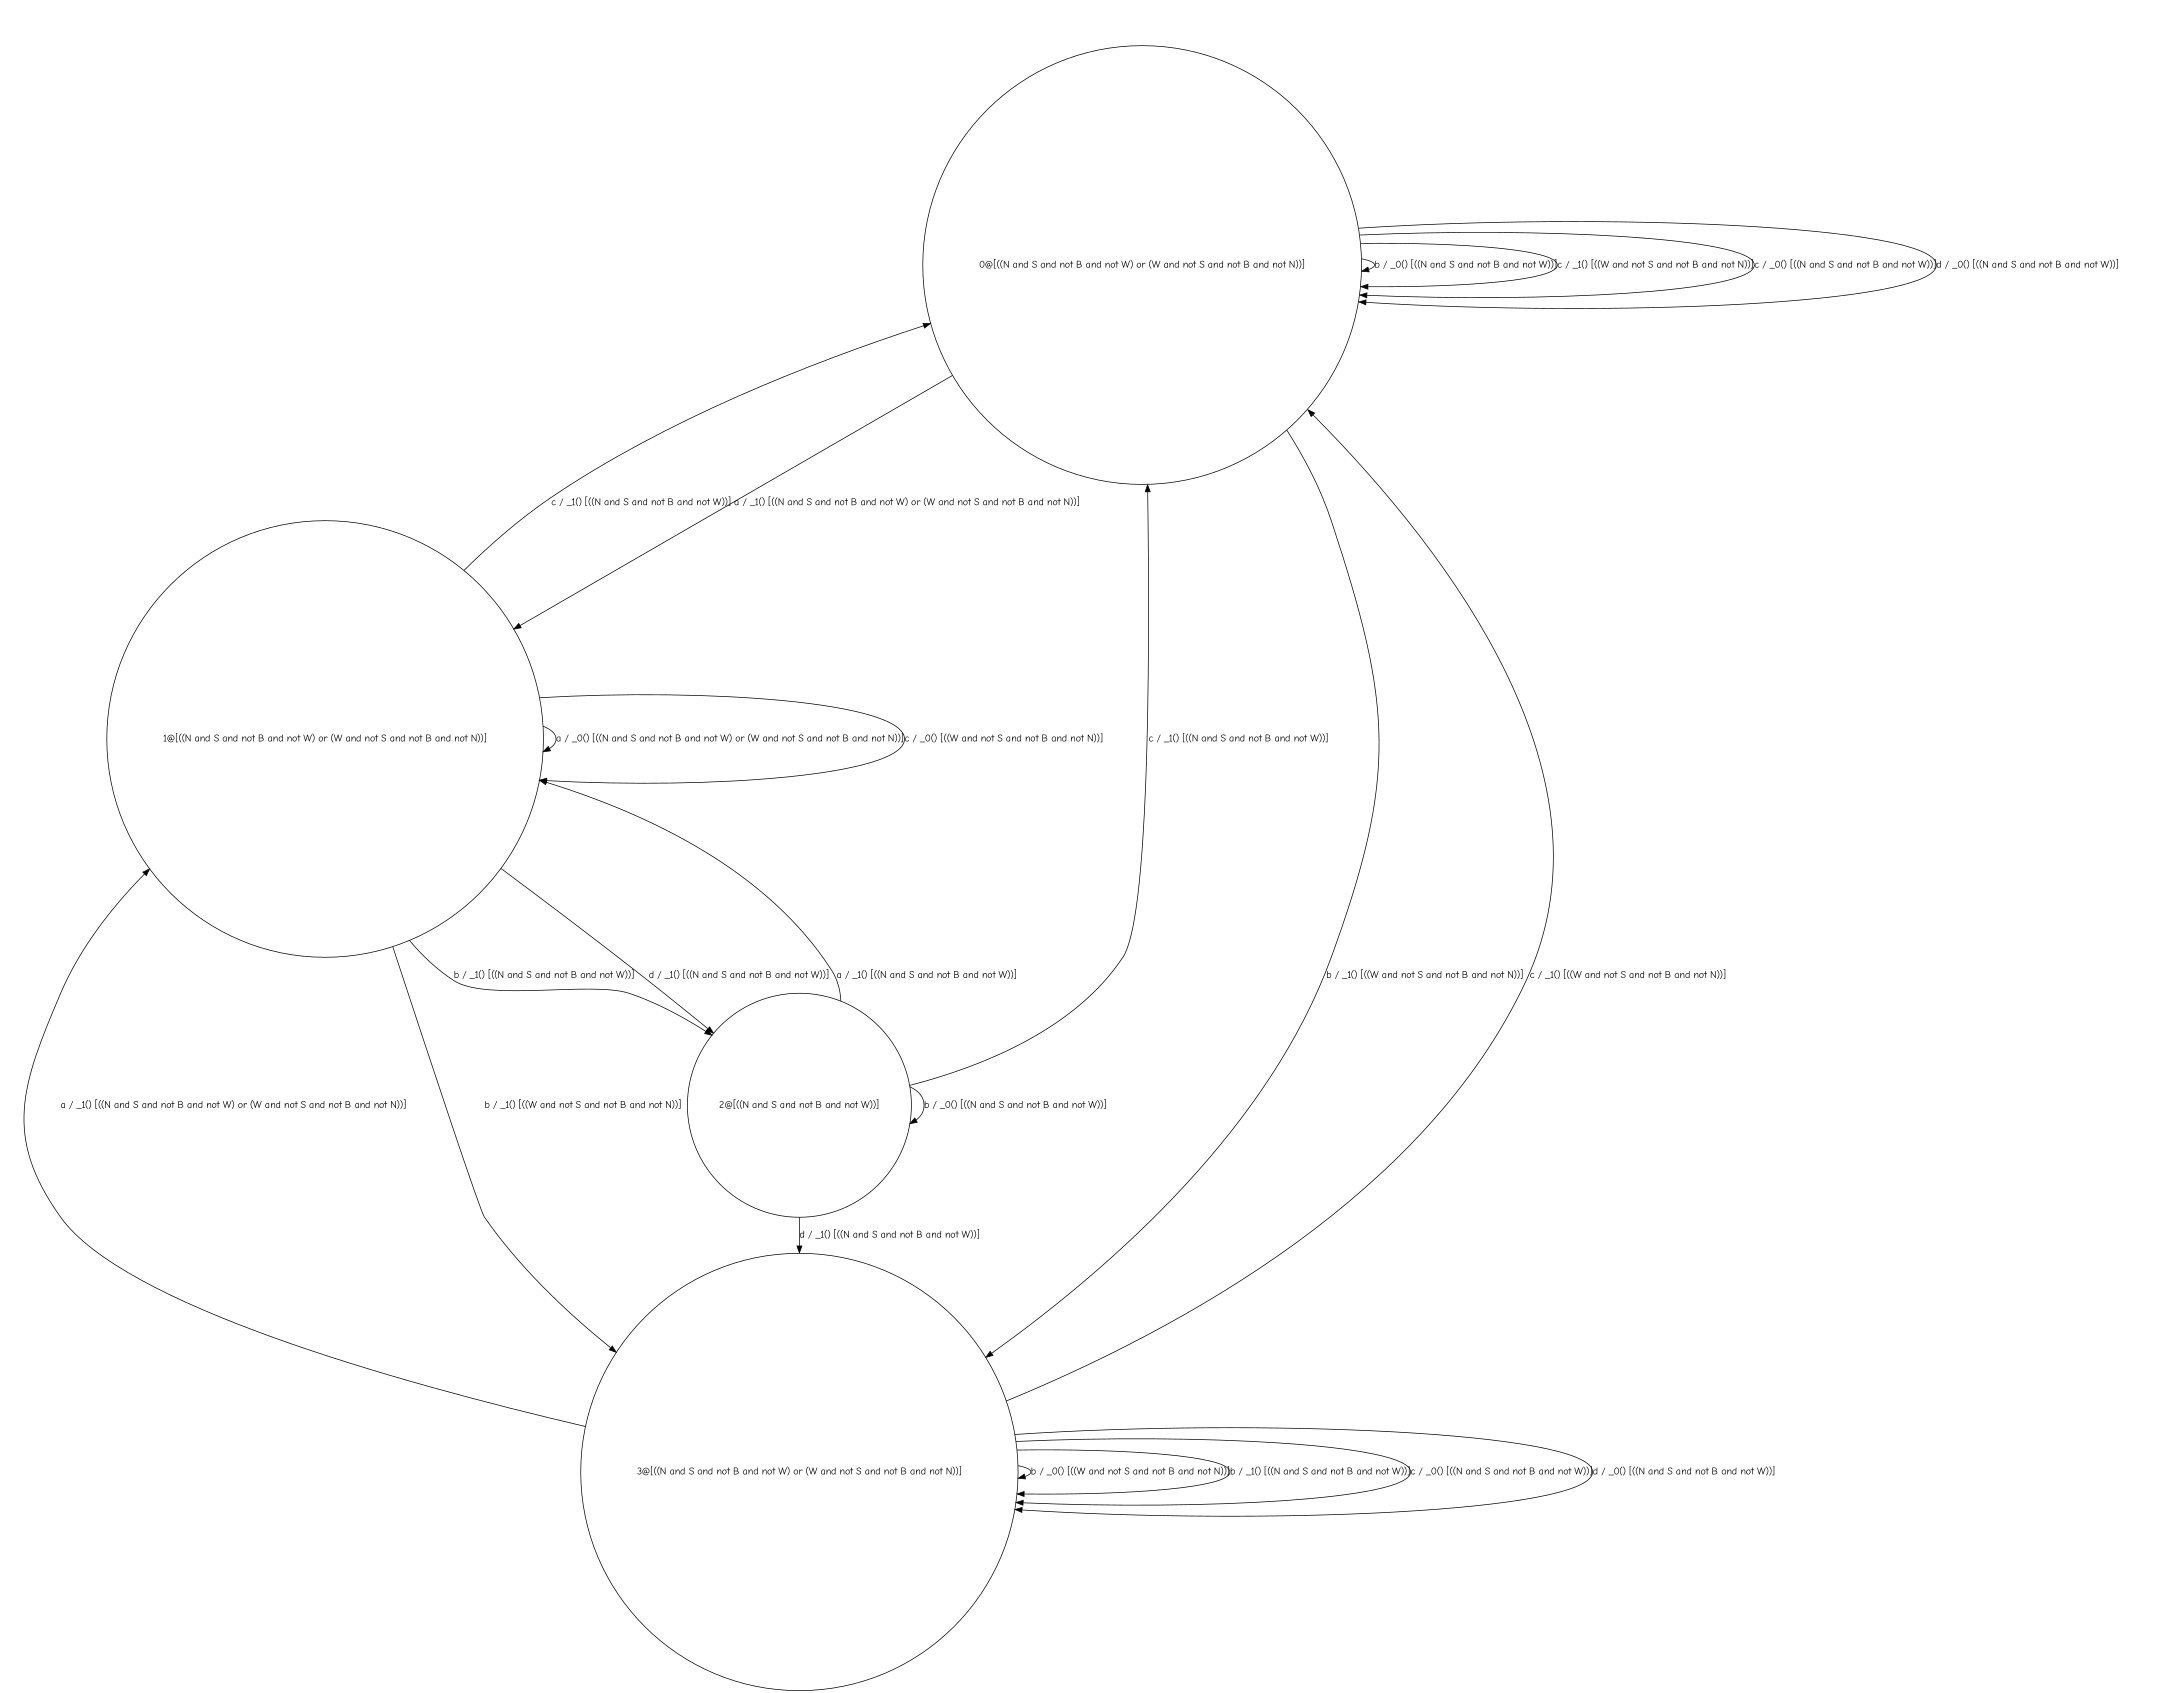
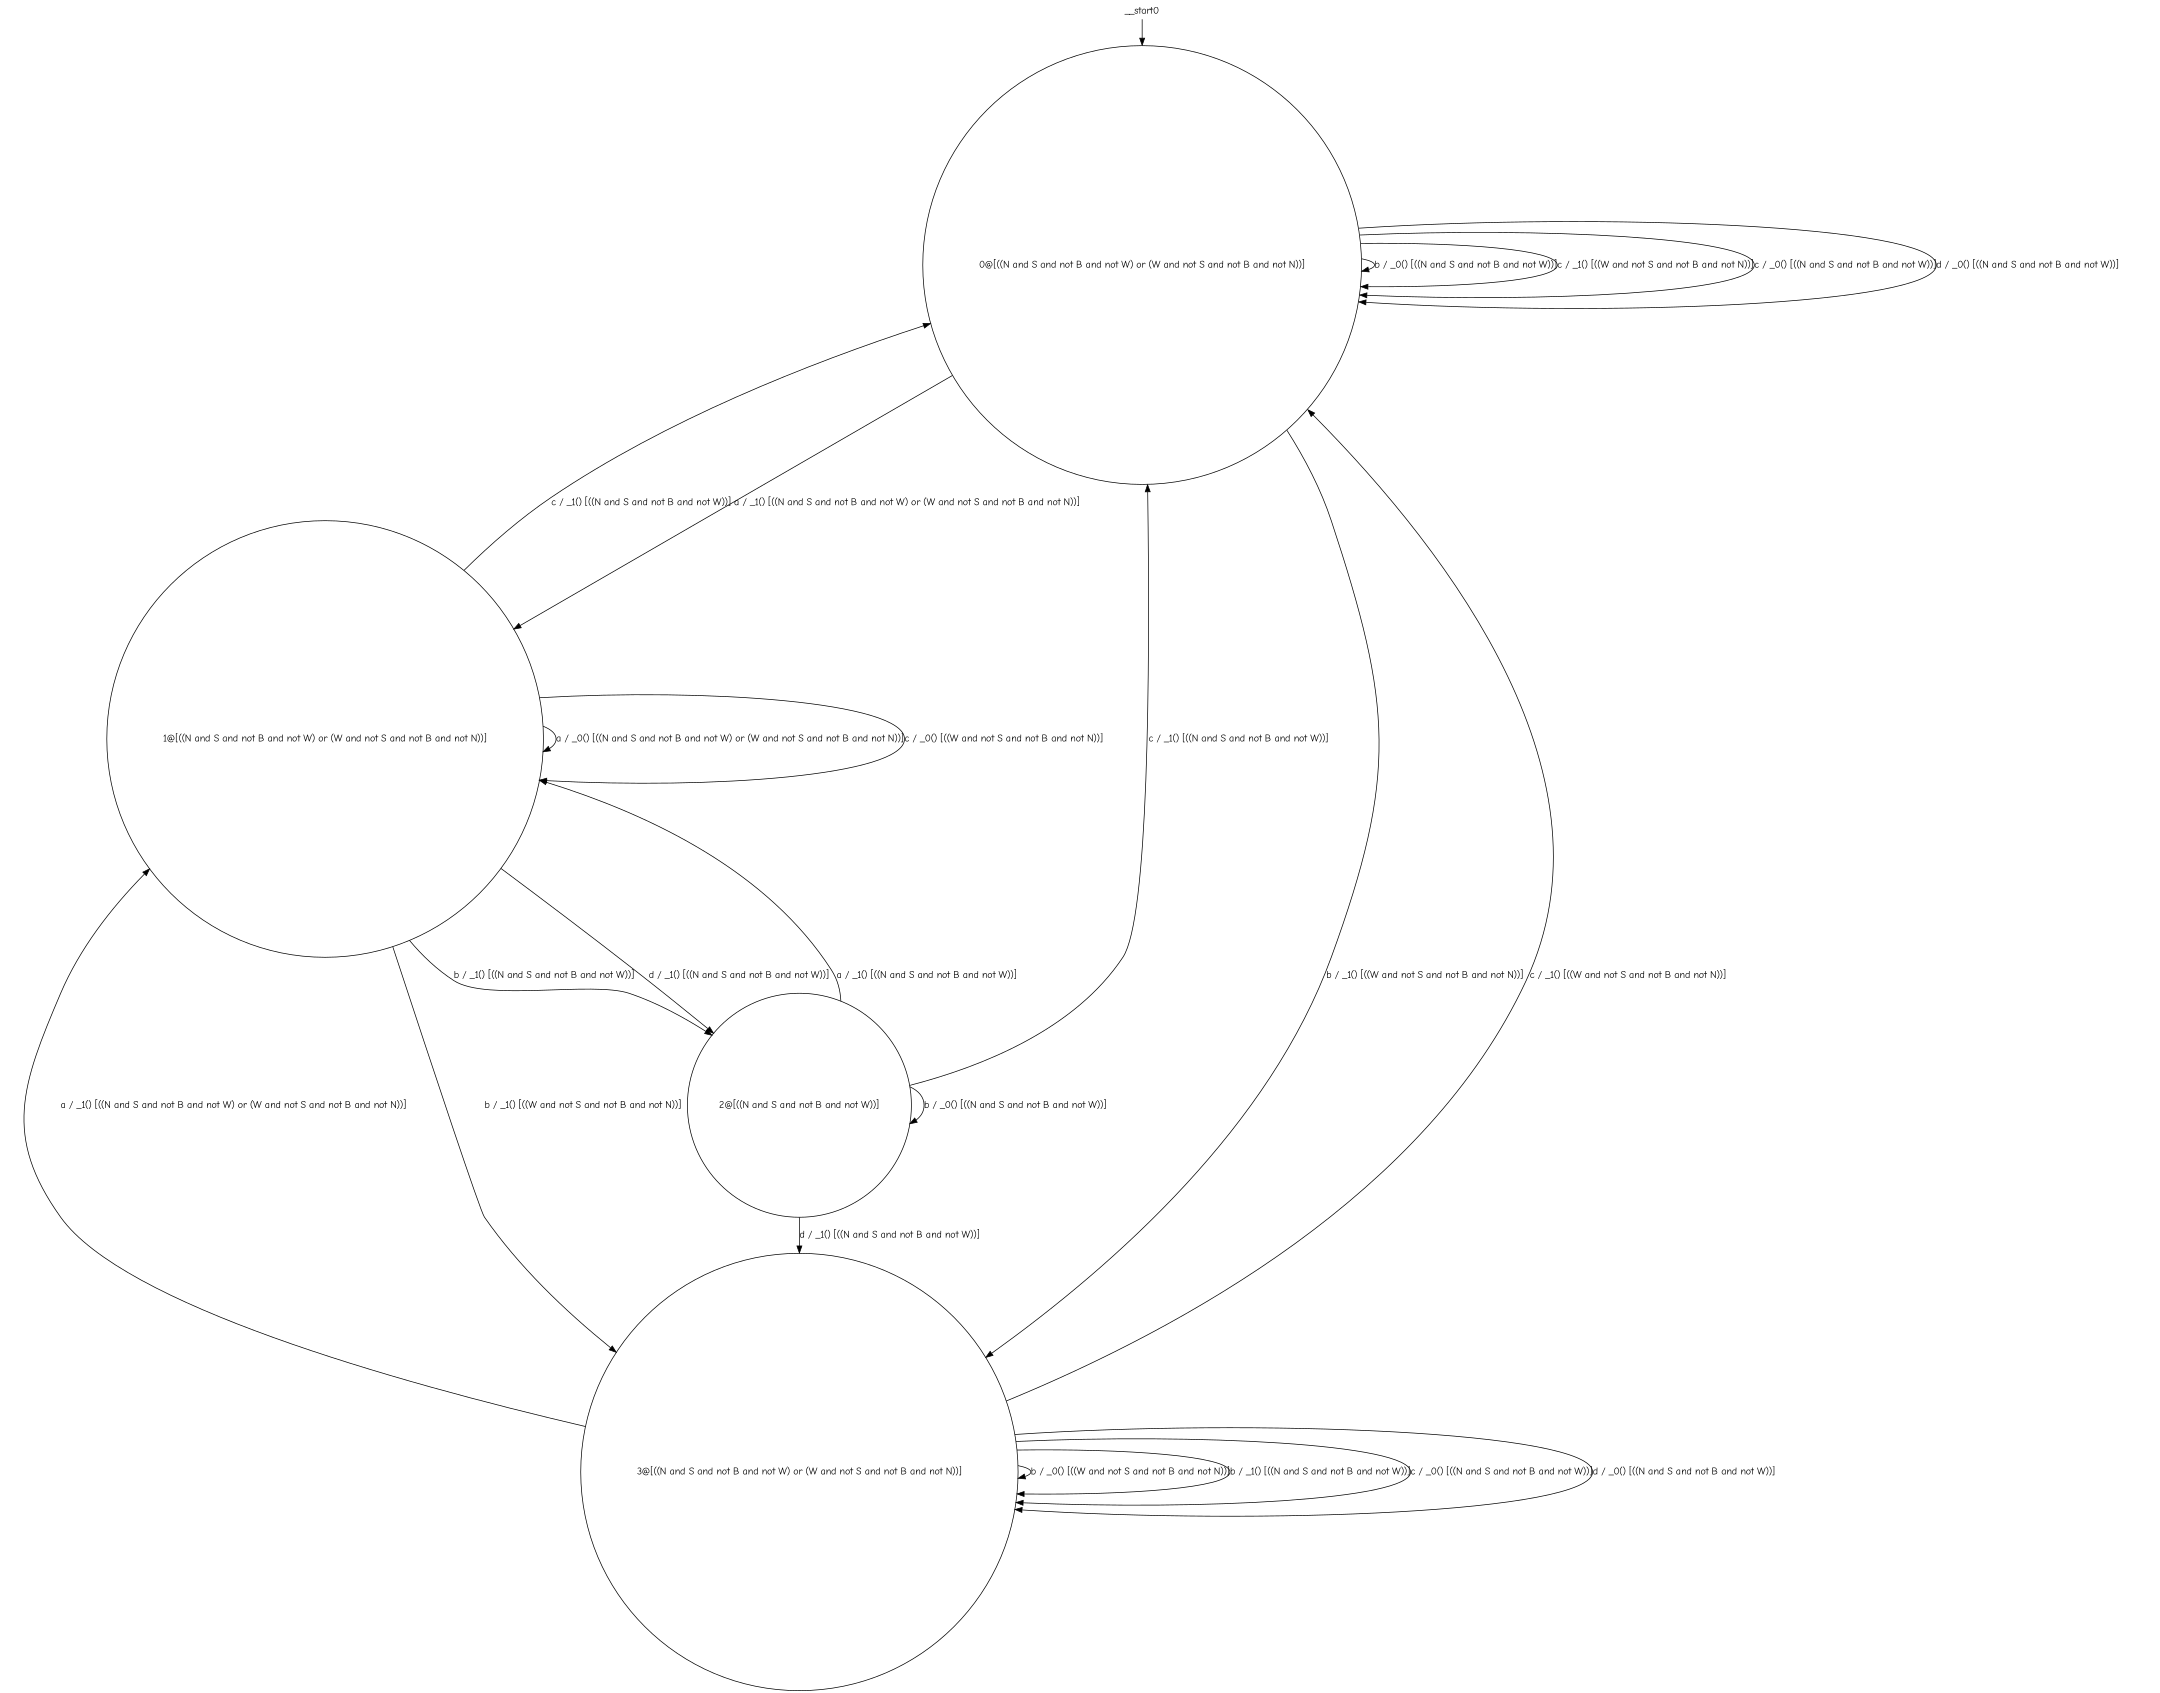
  digraph {
    fontname="Comic Neue"
    node [shape=circle fontname="Comic Neue"]
    edge [lblstyle="above, sloped" fontname="Comic Neue"]
    n1 [label="0@[((N and S and not B and not W) or (W and not S and not B and not N))]"]
    n2 [label="1@[((N and S and not B and not W) or (W and not S and not B and not N))]"]
    n3 [label="3@[((N and S and not B and not W) or (W and not S and not B and not N))]"]
    n4 [label="2@[((N and S and not B and not W))]"]
+   __start0 [height=0 shape=none width=0]
    n1 -> n1 [label="b / _0() [((N and S and not B and not W))]"]
    n1 -> n1 [label="c / _1() [((W and not S and not B and not N))]"]
    n1 -> n1 [label="c / _0() [((N and S and not B and not W))]"]
    n1 -> n1 [label="d / _0() [((N and S and not B and not W))]"]
    n1 -> n2 [label="a / _1() [((N and S and not B and not W) or (W and not S and not B and not N))]"]
    n1 -> n3 [label="b / _1() [((W and not S and not B and not N))]"]
    n2 -> n1 [label="c / _1() [((N and S and not B and not W))]"]
    n2 -> n2 [label="a / _0() [((N and S and not B and not W) or (W and not S and not B and not N))]"]
    n2 -> n2 [label="c / _0() [((W and not S and not B and not N))]"]
    n2 -> n3 [label="b / _1() [((W and not S and not B and not N))]"]
    n2 -> n4 [label="b / _1() [((N and S and not B and not W))]"]
    n2 -> n4 [label="d / _1() [((N and S and not B and not W))]"]
    n3 -> n1 [label="c / _1() [((W and not S and not B and not N))]"]
    n3 -> n2 [label="a / _1() [((N and S and not B and not W) or (W and not S and not B and not N))]"]
    n3 -> n3 [label="b / _0() [((W and not S and not B and not N))]"]
    n3 -> n3 [label="b / _1() [((N and S and not B and not W))]"]
    n3 -> n3 [label="c / _0() [((N and S and not B and not W))]"]
    n3 -> n3 [label="d / _0() [((N and S and not B and not W))]"]
    n4 -> n1 [label="c / _1() [((N and S and not B and not W))]"]
    n4 -> n2 [label="a / _1() [((N and S and not B and not W))]"]
    n4 -> n3 [label="d / _1() [((N and S and not B and not W))]"]
    n4 -> n4 [label="b / _0() [((N and S and not B and not W))]"]
+   __start0 -> n1
  }
